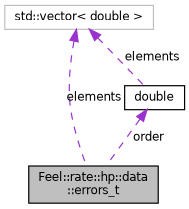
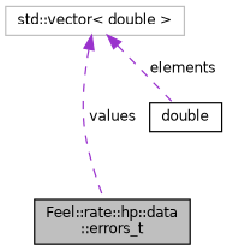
  digraph {
    fontname="DejaVu Sans"
    node [color=black fillcolor=white fontname="DejaVu Sans" fontsize=10 shape=record style=filled]
    edge [color=darkorchid3 dir=back fontname="DejaVu Sans" fontsize=10 labelfontname=Helvetica labelfontsize=10 style=dashed]
    n1 [fillcolor=grey75 fontcolor=black height=0.2 label="Feel::rate::hp::data\l::errors_t" width=0.4]
    n2 [height=0.2 label=double width=0.4]
    n3 [color=grey75 height=0.2 label="std::vector\< double \>" width=0.4]
-   n2 -> n1 [label=" order"]
-   n3 -> n1 [label=" elements"]
+   n3 -> n1 [label=" values"]
    n3 -> n2 [label=" elements"]
  }
